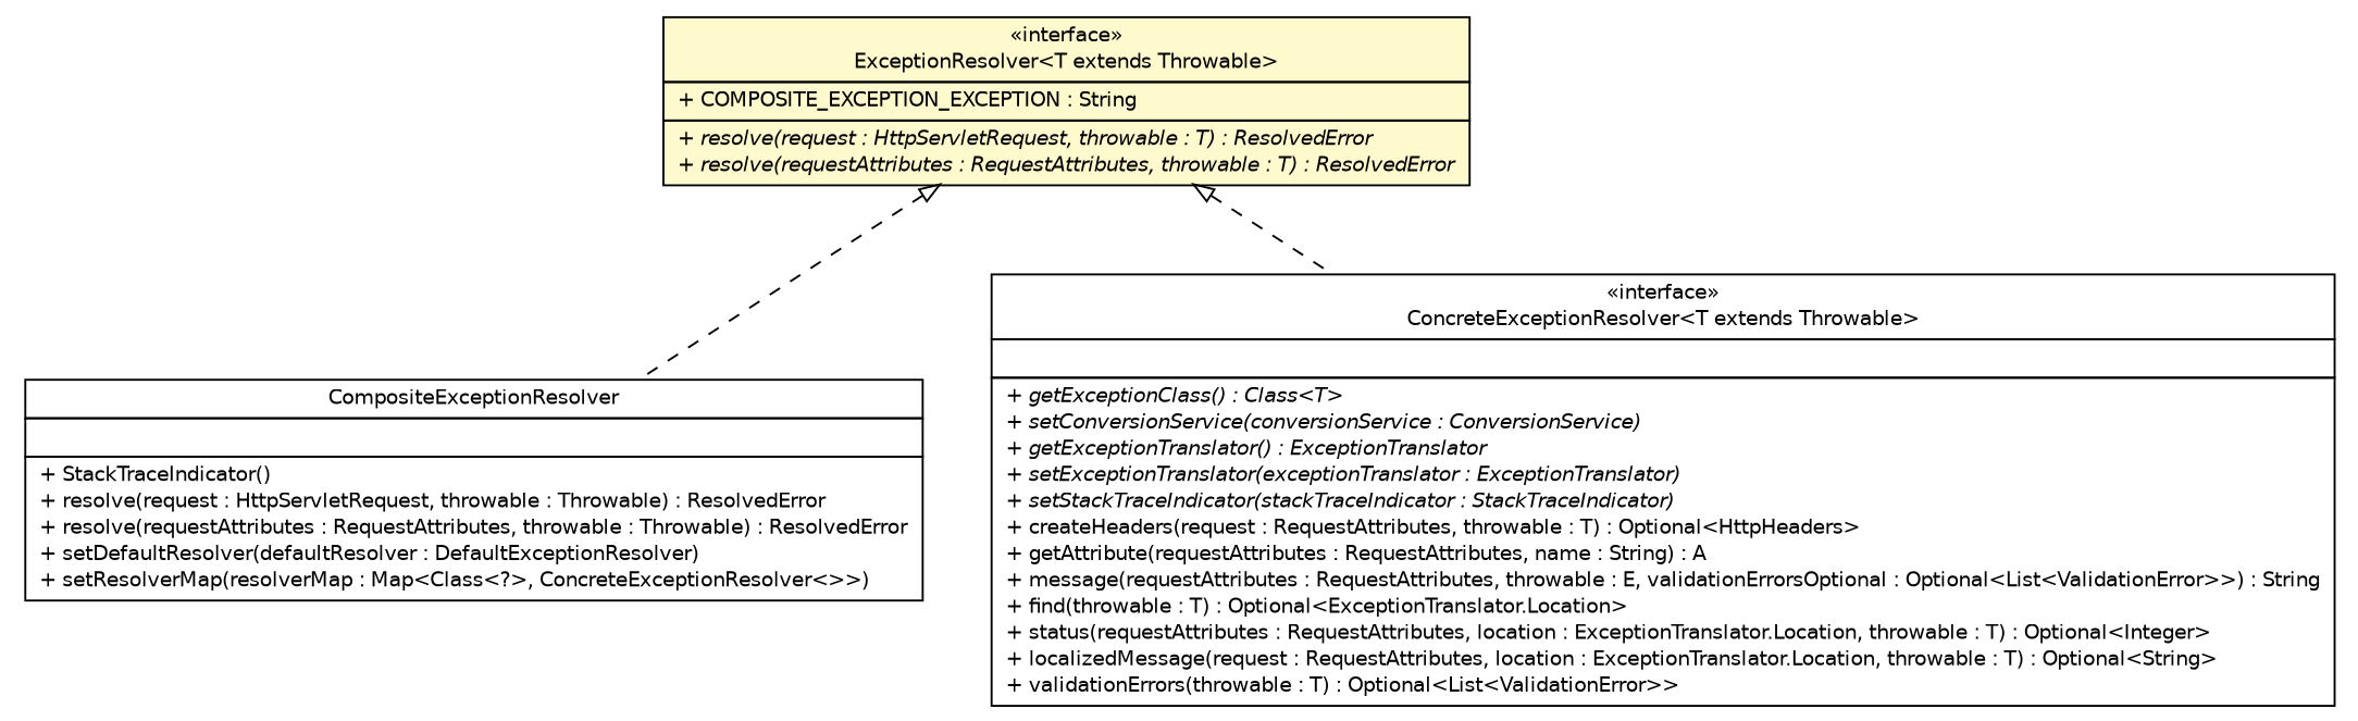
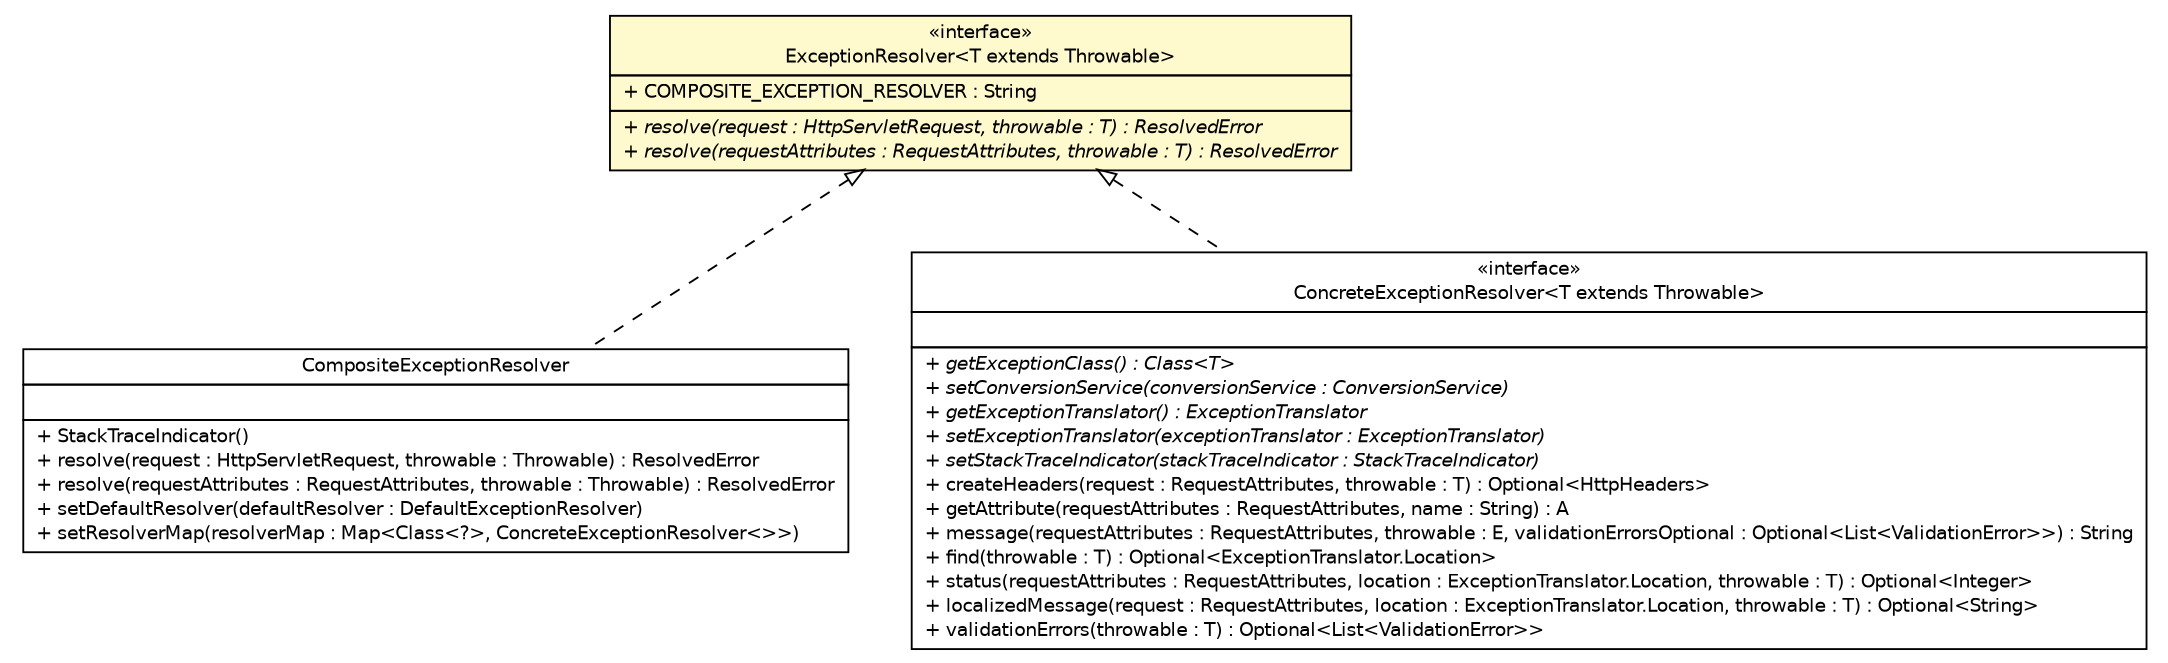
  digraph {
    nodesep=0.25
    ranksep=0.5
    node [fontcolor=black fontname=Helvetica fontsize=10.0 shape=plaintext]
    edge [arrowtail=empty dir=back fontname=Helvetica fontsize=10 headport=p labelfontname=Helvetica labelfontsize=10 style=dashed tailport=p]
    n1 [label=<<table title="cn.home1.oss.lib.errorhandle.internal.CompositeExceptionResolver" border="0" cellborder="1" cellspacing="0" cellpadding="2" port="p" href="../internal/CompositeExceptionResolver.html"> 		<tr><td><table border="0" cellspacing="0" cellpadding="1"> <tr><td align="center" balign="center"> CompositeExceptionResolver </td></tr> 		</table></td></tr> 		<tr><td><table border="0" cellspacing="0" cellpadding="1"> <tr><td align="left" balign="left">  </td></tr> 		</table></td></tr> 		<tr><td><table border="0" cellspacing="0" cellpadding="1"> <tr><td align="left" balign="left"> + StackTraceIndicator() </td></tr> <tr><td align="left" balign="left"> + resolve(request : HttpServletRequest, throwable : Throwable) : ResolvedError </td></tr> <tr><td align="left" balign="left"> + resolve(requestAttributes : RequestAttributes, throwable : Throwable) : ResolvedError </td></tr> <tr><td align="left" balign="left"> + setDefaultResolver(defaultResolver : DefaultExceptionResolver) </td></tr> <tr><td align="left" balign="left"> + setResolverMap(resolverMap : Map&lt;Class&lt;?&gt;, ConcreteExceptionResolver&lt;&gt;&gt;) </td></tr> 		</table></td></tr> 		</table>>]
-   n2 [label=<<table title="cn.home1.oss.lib.errorhandle.api.ExceptionResolver" border="0" cellborder="1" cellspacing="0" cellpadding="2" port="p" bgcolor="lemonChiffon" href="./ExceptionResolver.html"> 		<tr><td><table border="0" cellspacing="0" cellpadding="1"> <tr><td align="center" balign="center"> &#171;interface&#187; </td></tr> <tr><td align="center" balign="center"> ExceptionResolver&lt;T extends Throwable&gt; </td></tr> 		</table></td></tr> 		<tr><td><table border="0" cellspacing="0" cellpadding="1"> <tr><td align="left" balign="left"> + COMPOSITE_EXCEPTION_EXCEPTION : String </td></tr> 		</table></td></tr> 		<tr><td><table border="0" cellspacing="0" cellpadding="1"> <tr><td align="left" balign="left"><font face="Helvetica-Oblique" point-size="10.0"> + resolve(request : HttpServletRequest, throwable : T) : ResolvedError </font></td></tr> <tr><td align="left" balign="left"><font face="Helvetica-Oblique" point-size="10.0"> + resolve(requestAttributes : RequestAttributes, throwable : T) : ResolvedError </font></td></tr> 		</table></td></tr> 		</table>>]
+   n2 [label=<<table title="cn.home1.oss.lib.errorhandle.api.ExceptionResolver" border="0" cellborder="1" cellspacing="0" cellpadding="2" port="p" bgcolor="lemonChiffon" href="./ExceptionResolver.html"> 		<tr><td><table border="0" cellspacing="0" cellpadding="1"> <tr><td align="center" balign="center"> &#171;interface&#187; </td></tr> <tr><td align="center" balign="center"> ExceptionResolver&lt;T extends Throwable&gt; </td></tr> 		</table></td></tr> 		<tr><td><table border="0" cellspacing="0" cellpadding="1"> <tr><td align="left" balign="left"> + COMPOSITE_EXCEPTION_RESOLVER : String </td></tr> 		</table></td></tr> 		<tr><td><table border="0" cellspacing="0" cellpadding="1"> <tr><td align="left" balign="left"><font face="Helvetica-Oblique" point-size="10.0"> + resolve(request : HttpServletRequest, throwable : T) : ResolvedError </font></td></tr> <tr><td align="left" balign="left"><font face="Helvetica-Oblique" point-size="10.0"> + resolve(requestAttributes : RequestAttributes, throwable : T) : ResolvedError </font></td></tr> 		</table></td></tr> 		</table>>]
    n3 [label=<<table title="cn.home1.oss.lib.errorhandle.api.ConcreteExceptionResolver" border="0" cellborder="1" cellspacing="0" cellpadding="2" port="p" href="./ConcreteExceptionResolver.html"> 		<tr><td><table border="0" cellspacing="0" cellpadding="1"> <tr><td align="center" balign="center"> &#171;interface&#187; </td></tr> <tr><td align="center" balign="center"> ConcreteExceptionResolver&lt;T extends Throwable&gt; </td></tr> 		</table></td></tr> 		<tr><td><table border="0" cellspacing="0" cellpadding="1"> <tr><td align="left" balign="left">  </td></tr> 		</table></td></tr> 		<tr><td><table border="0" cellspacing="0" cellpadding="1"> <tr><td align="left" balign="left"><font face="Helvetica-Oblique" point-size="10.0"> + getExceptionClass() : Class&lt;T&gt; </font></td></tr> <tr><td align="left" balign="left"><font face="Helvetica-Oblique" point-size="10.0"> + setConversionService(conversionService : ConversionService) </font></td></tr> <tr><td align="left" balign="left"><font face="Helvetica-Oblique" point-size="10.0"> + getExceptionTranslator() : ExceptionTranslator </font></td></tr> <tr><td align="left" balign="left"><font face="Helvetica-Oblique" point-size="10.0"> + setExceptionTranslator(exceptionTranslator : ExceptionTranslator) </font></td></tr> <tr><td align="left" balign="left"><font face="Helvetica-Oblique" point-size="10.0"> + setStackTraceIndicator(stackTraceIndicator : StackTraceIndicator) </font></td></tr> <tr><td align="left" balign="left"> + createHeaders(request : RequestAttributes, throwable : T) : Optional&lt;HttpHeaders&gt; </td></tr> <tr><td align="left" balign="left"> + getAttribute(requestAttributes : RequestAttributes, name : String) : A </td></tr> <tr><td align="left" balign="left"> + message(requestAttributes : RequestAttributes, throwable : E, validationErrorsOptional : Optional&lt;List&lt;ValidationError&gt;&gt;) : String </td></tr> <tr><td align="left" balign="left"> + find(throwable : T) : Optional&lt;ExceptionTranslator.Location&gt; </td></tr> <tr><td align="left" balign="left"> + status(requestAttributes : RequestAttributes, location : ExceptionTranslator.Location, throwable : T) : Optional&lt;Integer&gt; </td></tr> <tr><td align="left" balign="left"> + localizedMessage(request : RequestAttributes, location : ExceptionTranslator.Location, throwable : T) : Optional&lt;String&gt; </td></tr> <tr><td align="left" balign="left"> + validationErrors(throwable : T) : Optional&lt;List&lt;ValidationError&gt;&gt; </td></tr> 		</table></td></tr> 		</table>>]
    n2 -> n1
    n2 -> n3
  }
